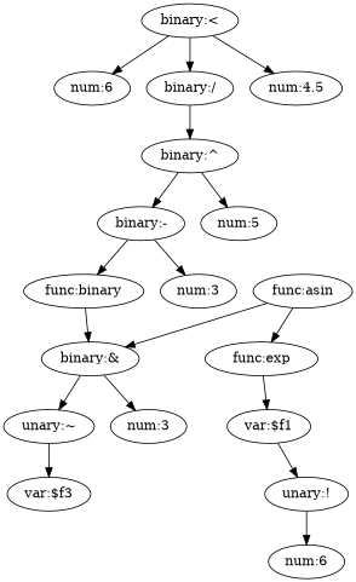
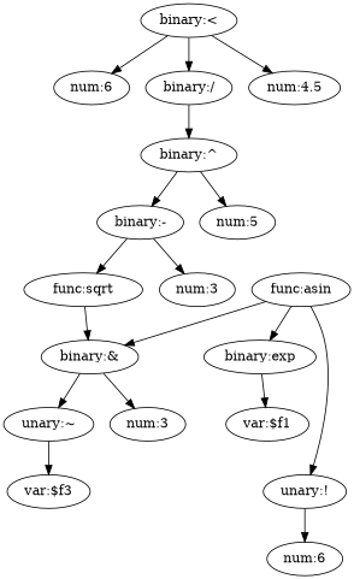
  digraph {
    compound=true
    n1 [label="binary:<"]
    n2 [label="num:6"]
    n3 [label="binary:/"]
    n4 [label="num:4.5"]
    n5 [label="binary:^"]
    n6 [label="binary:-"]
    n7 [label="num:5"]
-   n8 [label="func:binary"]
+   n8 [label="func:sqrt"]
    n9 [label="num:3"]
    n10 [label="binary:&"]
    n11 [label="func:asin"]
-   n12 [label="func:exp"]
+   n12 [label="binary:exp"]
    n13 [label="unary:!"]
    n14 [label="unary:~"]
    n15 [label="num:3"]
    n16 [label="var:$f1"]
    n17 [label="num:6"]
    n18 [label="var:$f3"]
    n1 -> n2
    n1 -> n3
    n1 -> n4
    n3 -> n5
    n5 -> n6
    n5 -> n7
    n6 -> n8
    n6 -> n9
    n8 -> n10
    n10 -> n14
    n10 -> n15
    n11 -> n10
    n11 -> n12
-   n16 -> n13
+   n11 -> n13
    n12 -> n16
    n13 -> n17
    n14 -> n18
  }
